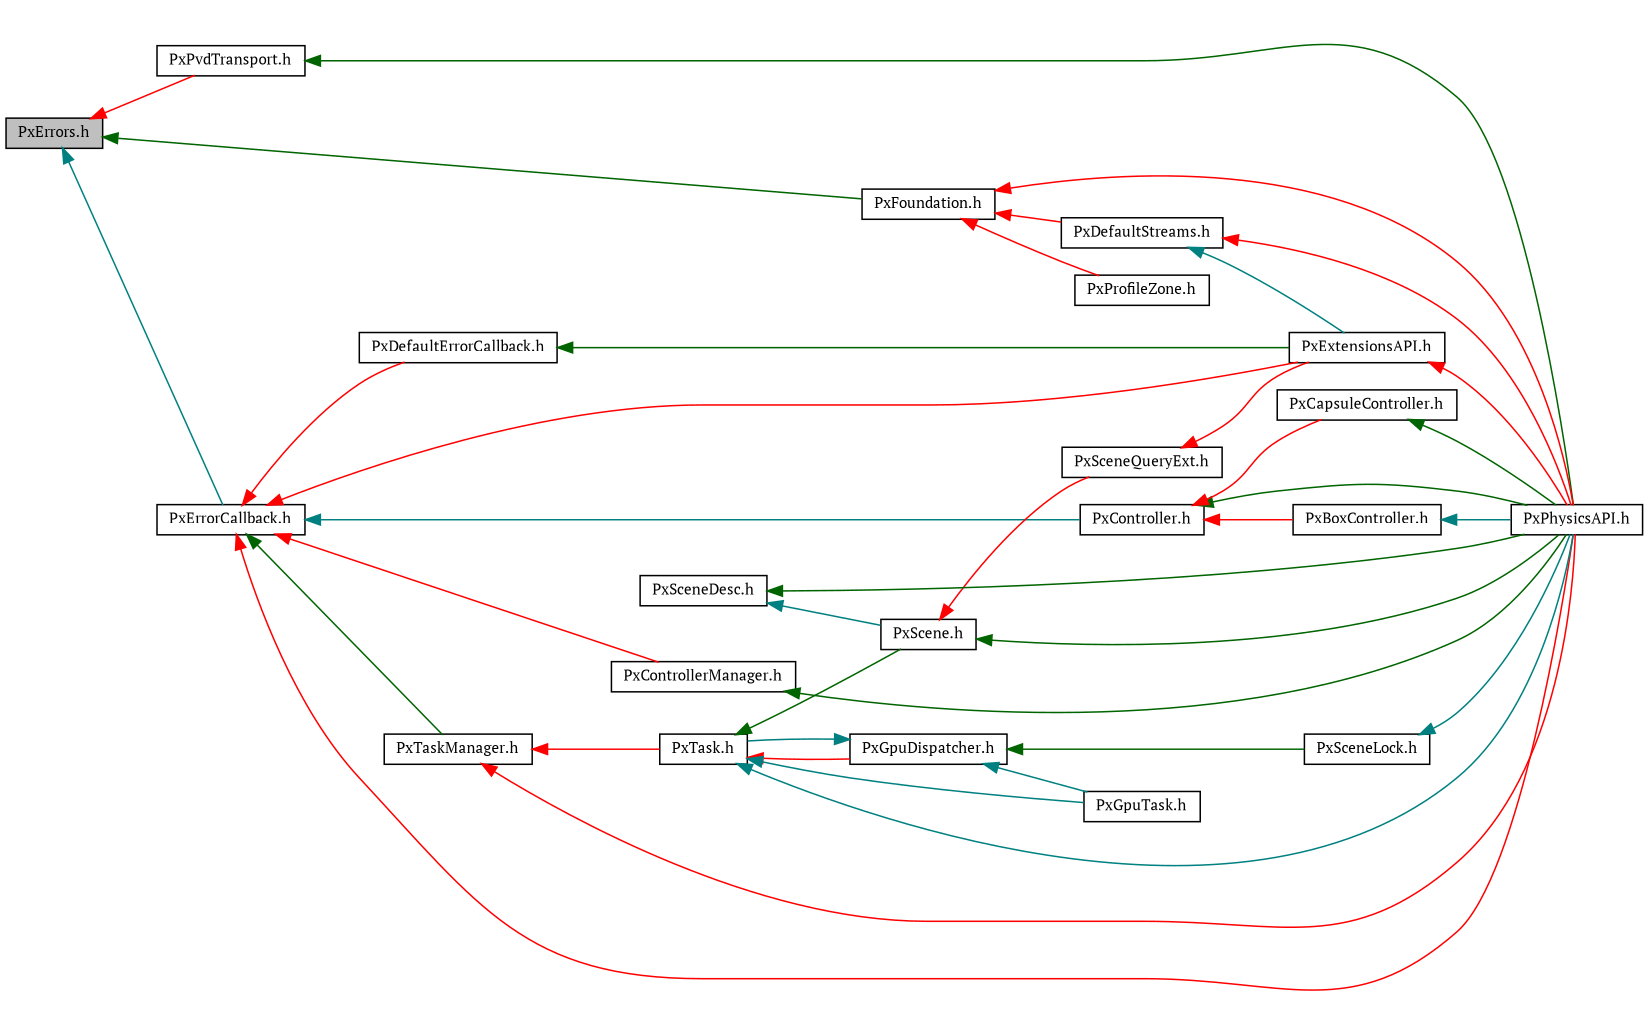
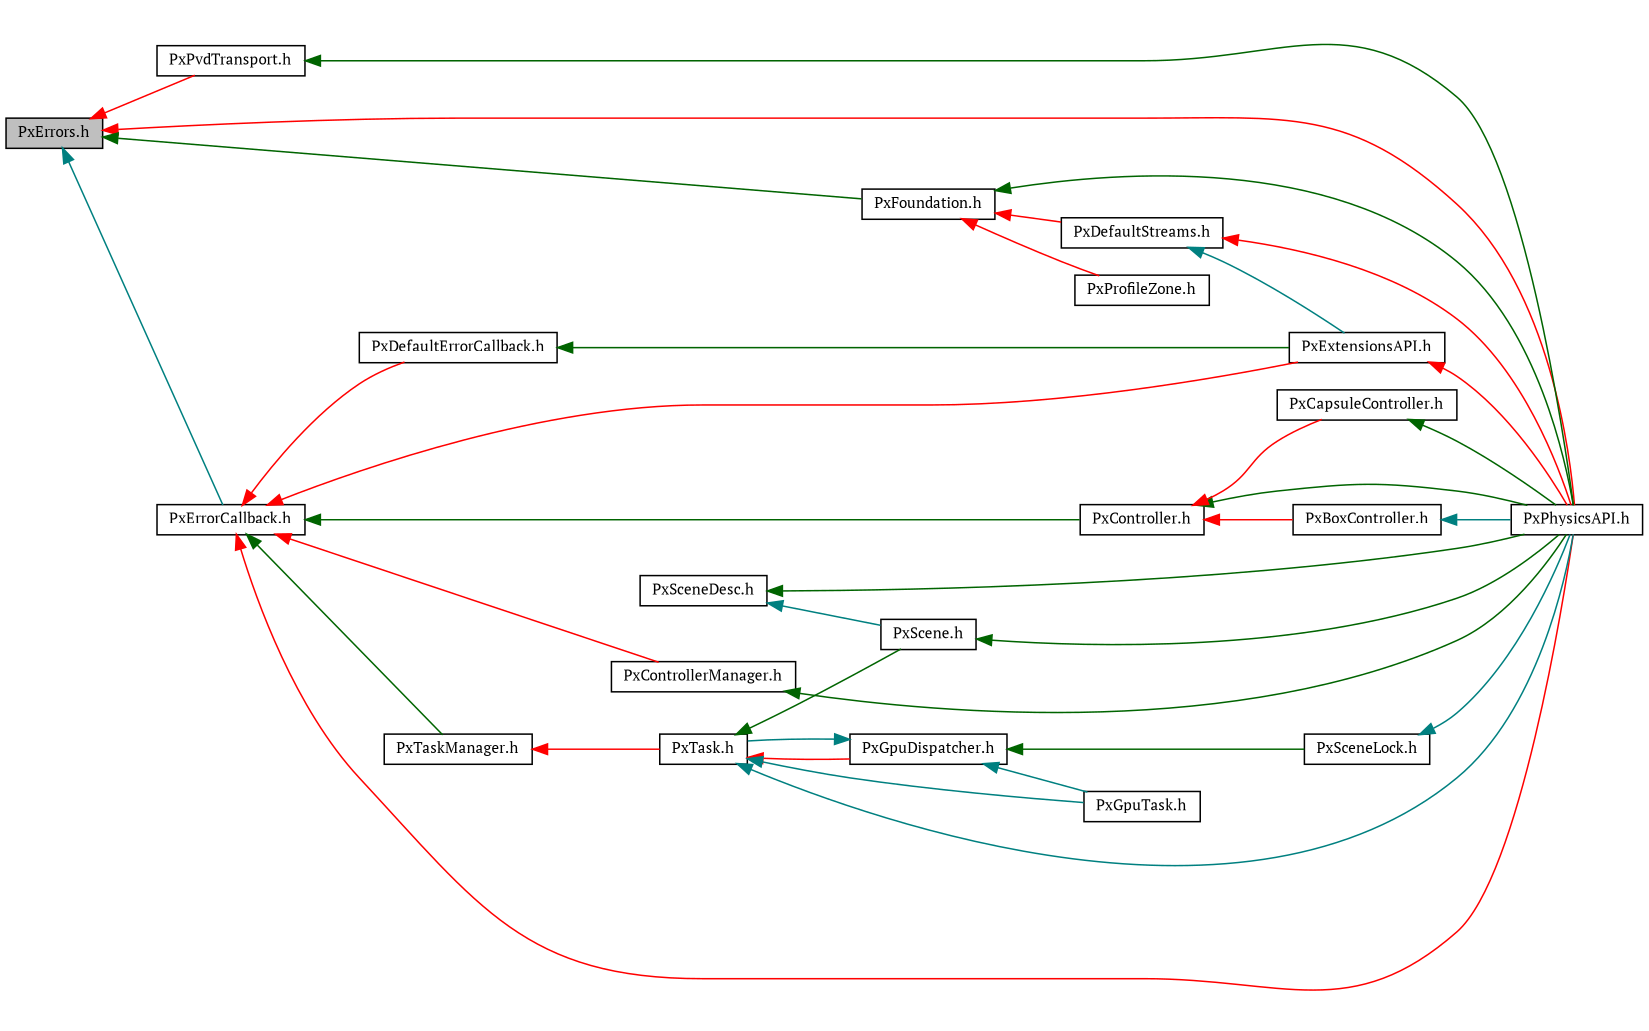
  digraph {
    fontname="PT Serif"
    rankdir=LR
    node [color=black fillcolor=white fontname="PT Serif" fontsize=10 shape=record style=filled]
    edge [color=red dir=back fontname="PT Serif" fontsize=10 labelfontname=Helvetica labelfontsize=10 style=solid]
    n1 [fillcolor=grey75 fontcolor=black height=0.2 label="PxErrors.h" width=0.4]
    n2 [height=0.2 label="PxPvdTransport.h" width=0.4]
    n3 [height=0.2 label="PxPhysicsAPI.h" width=0.4]
    n4 [height=0.2 label="PxFoundation.h" width=0.4]
    n5 [height=0.2 label="PxErrorCallback.h" width=0.4]
    n6 [height=0.2 label="PxProfileZone.h" width=0.4]
    n7 [height=0.2 label="PxDefaultStreams.h" width=0.4]
    n8 [height=0.2 label="PxExtensionsAPI.h" width=0.4]
    n9 [height=0.2 label="PxController.h" width=0.4]
    n10 [height=0.2 label="PxControllerManager.h" width=0.4]
    n11 [height=0.2 label="PxDefaultErrorCallback.h" width=0.4]
    n12 [height=0.2 label="PxTaskManager.h" width=0.4]
    n13 [height=0.2 label="PxBoxController.h" width=0.4]
    n14 [height=0.2 label="PxCapsuleController.h" width=0.4]
    n15 [height=0.2 label="PxTask.h" width=0.4]
    n16 [height=0.2 label="PxScene.h" width=0.4]
    n17 [height=0.2 label="PxGpuDispatcher.h" width=0.4]
    n18 [height=0.2 label="PxGpuTask.h" width=0.4]
    n19 [height=0.2 label="PxSceneDesc.h" width=0.4]
-   n20 [height=0.2 label="PxSceneQueryExt.h" width=0.4]
    n21 [height=0.2 label="PxSceneLock.h" width=0.4]
    n1 -> n2
-   n12 -> n3
+   n1 -> n3
    n1 -> n4 [color=darkgreen]
    n1 -> n5 [color=teal]
    n2 -> n3 [color=darkgreen]
-   n4 -> n3
+   n4 -> n3 [color=darkgreen]
    n4 -> n6
    n4 -> n7
    n5 -> n3
    n5 -> n8
-   n5 -> n9 [color=teal]
+   n5 -> n9 [color=darkgreen]
    n5 -> n10
    n5 -> n11
    n5 -> n12 [color=darkgreen]
    n7 -> n3
    n7 -> n8 [color=teal]
    n8 -> n3
    n9 -> n3 [color=darkgreen]
    n9 -> n13
    n9 -> n14
    n10 -> n3 [color=darkgreen]
    n11 -> n8 [color=darkgreen]
    n12 -> n15
    n13 -> n3 [color=teal]
    n14 -> n3 [color=darkgreen]
    n15 -> n3 [color=teal]
    n15 -> n16 [color=darkgreen]
    n15 -> n17
    n15 -> n18 [color=teal]
    n16 -> n3 [color=darkgreen]
-   n16 -> n20
    n17 -> n15 [color=teal]
    n17 -> n18 [color=teal]
    n17 -> n21 [color=darkgreen]
    n19 -> n3 [color=darkgreen]
    n19 -> n16 [color=teal]
-   n20 -> n8
    n21 -> n3 [color=teal]
  }
